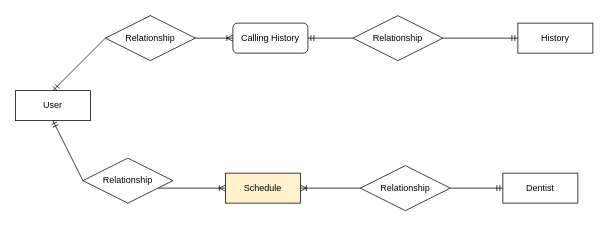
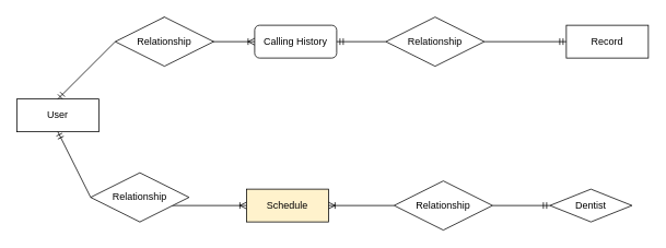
  <mxCell id="0" />
  <mxCell id="1" parent="0" />
  <mxCell id="2" value="User" style="whiteSpace=wrap;html=1;align=center;" vertex="1" parent="1"><mxGeometry x="20" y="120" width="100" height="40" as="geometry" /></mxCell>
  <mxCell id="3" value="Calling History" style="whiteSpace=wrap;html=1;align=center;rounded=1;" vertex="1" parent="1"><mxGeometry x="310" y="30" width="100" height="40" as="geometry" /></mxCell>
- <mxCell id="4" value="History" style="whiteSpace=wrap;html=1;align=center;" vertex="1" parent="1"><mxGeometry x="690" y="30" width="100" height="40" as="geometry" /></mxCell>
+ <mxCell id="4" value="Record" style="whiteSpace=wrap;html=1;align=center;" vertex="1" parent="1"><mxGeometry x="690" y="30" width="100" height="40" as="geometry" /></mxCell>
  <mxCell id="5" value="Schedule" style="whiteSpace=wrap;html=1;align=center;fillColor=#fff2cc;" vertex="1" parent="1"><mxGeometry x="300" y="230" width="100" height="40" as="geometry" /></mxCell>
  <mxCell id="6" value="" style="fontSize=12;html=1;endArrow=ERoneToMany;startArrow=none;rounded=0;entryX=0;entryY=0.5;entryDx=0;entryDy=0;exitX=0.5;exitY=0;exitDx=0;exitDy=0;" edge="1" parent="1" source="11" target="3"><mxGeometry width="100" height="100" relative="1" as="geometry"><mxPoint x="350" y="220" as="sourcePoint" /><mxPoint x="450" y="120" as="targetPoint" /><Array as="points"><mxPoint x="160" y="50" /></Array></mxGeometry></mxCell>
  <mxCell id="7" value="" style="fontSize=12;html=1;endArrow=ERmandOne;startArrow=none;rounded=0;entryX=0;entryY=0.5;entryDx=0;entryDy=0;exitX=1;exitY=0.5;exitDx=0;exitDy=0;" edge="1" parent="1" source="15" target="4"><mxGeometry width="100" height="100" relative="1" as="geometry"><mxPoint x="350" y="220" as="sourcePoint" /><mxPoint x="450" y="120" as="targetPoint" /></mxGeometry></mxCell>
  <mxCell id="8" value="" style="fontSize=12;html=1;endArrow=ERoneToMany;startArrow=none;rounded=0;entryX=0;entryY=0.5;entryDx=0;entryDy=0;exitX=0.5;exitY=1;exitDx=0;exitDy=0;" edge="1" parent="1" source="13" target="5"><mxGeometry width="100" height="100" relative="1" as="geometry"><mxPoint x="110" y="250" as="sourcePoint" /><mxPoint x="260" y="190" as="targetPoint" /><Array as="points"><mxPoint x="160" y="250" /></Array></mxGeometry></mxCell>
- <mxCell id="9" value="Dentist" style="whiteSpace=wrap;html=1;align=center;" vertex="1" parent="1"><mxGeometry x="670" y="230" width="100" height="40" as="geometry" /></mxCell>
+ <mxCell id="9" value="Dentist" style="rhombus;whiteSpace=wrap;html=1;align=center;" vertex="1" parent="1"><mxGeometry x="670" y="230" width="100" height="40" as="geometry" /></mxCell>
  <mxCell id="10" value="" style="fontSize=12;html=1;endArrow=ERoneToMany;startArrow=none;rounded=0;entryX=1;entryY=0.5;entryDx=0;entryDy=0;exitX=0;exitY=0.5;exitDx=0;exitDy=0;" edge="1" parent="1" source="17" target="5"><mxGeometry width="100" height="100" relative="1" as="geometry"><mxPoint x="270" y="320" as="sourcePoint" /><mxPoint x="420" y="420" as="targetPoint" /></mxGeometry></mxCell>
  <mxCell id="11" value="Relationship" style="shape=rhombus;perimeter=rhombusPerimeter;whiteSpace=wrap;html=1;align=center;" vertex="1" parent="1"><mxGeometry x="140" y="20" width="120" height="60" as="geometry" /></mxCell>
  <mxCell id="12" value="" style="fontSize=12;html=1;endArrow=none;startArrow=ERmandOne;rounded=0;entryX=0;entryY=0.5;entryDx=0;entryDy=0;exitX=0.5;exitY=0;exitDx=0;exitDy=0;" edge="1" parent="1" source="2" target="11"><mxGeometry width="100" height="100" relative="1" as="geometry"><mxPoint x="160" y="110" as="sourcePoint" /><mxPoint x="310" y="50" as="targetPoint" /><Array as="points" /></mxGeometry></mxCell>
  <mxCell id="13" value="Relationship" style="shape=rhombus;perimeter=rhombusPerimeter;whiteSpace=wrap;html=1;align=center;" vertex="1" parent="1"><mxGeometry x="110" y="210" width="120" height="60" as="geometry" /></mxCell>
  <mxCell id="14" value="" style="fontSize=12;html=1;endArrow=none;startArrow=ERmandOne;rounded=0;entryX=0;entryY=0.5;entryDx=0;entryDy=0;exitX=0.5;exitY=1;exitDx=0;exitDy=0;" edge="1" parent="1" source="2" target="13"><mxGeometry width="100" height="100" relative="1" as="geometry"><mxPoint x="70" y="150" as="sourcePoint" /><mxPoint x="300" y="250" as="targetPoint" /><Array as="points" /></mxGeometry></mxCell>
  <mxCell id="15" value="Relationship" style="shape=rhombus;perimeter=rhombusPerimeter;whiteSpace=wrap;html=1;align=center;" vertex="1" parent="1"><mxGeometry x="470" y="20" width="120" height="60" as="geometry" /></mxCell>
  <mxCell id="16" value="" style="fontSize=12;html=1;endArrow=none;startArrow=ERmandOne;rounded=0;entryX=0;entryY=0.5;entryDx=0;entryDy=0;exitX=1;exitY=0.5;exitDx=0;exitDy=0;" edge="1" parent="1" source="3" target="15"><mxGeometry width="100" height="100" relative="1" as="geometry"><mxPoint x="410" y="50" as="sourcePoint" /><mxPoint x="510" y="50" as="targetPoint" /></mxGeometry></mxCell>
  <mxCell id="17" value="Relationship" style="shape=rhombus;perimeter=rhombusPerimeter;whiteSpace=wrap;html=1;align=center;" vertex="1" parent="1"><mxGeometry x="480" y="220" width="120" height="60" as="geometry" /></mxCell>
  <mxCell id="18" value="" style="fontSize=12;html=1;endArrow=none;startArrow=ERmandOne;rounded=0;entryX=1;entryY=0.5;entryDx=0;entryDy=0;exitX=0;exitY=0.5;exitDx=0;exitDy=0;" edge="1" parent="1" source="9" target="17"><mxGeometry width="100" height="100" relative="1" as="geometry"><mxPoint x="550" y="250" as="sourcePoint" /><mxPoint x="400" y="250" as="targetPoint" /></mxGeometry></mxCell>
